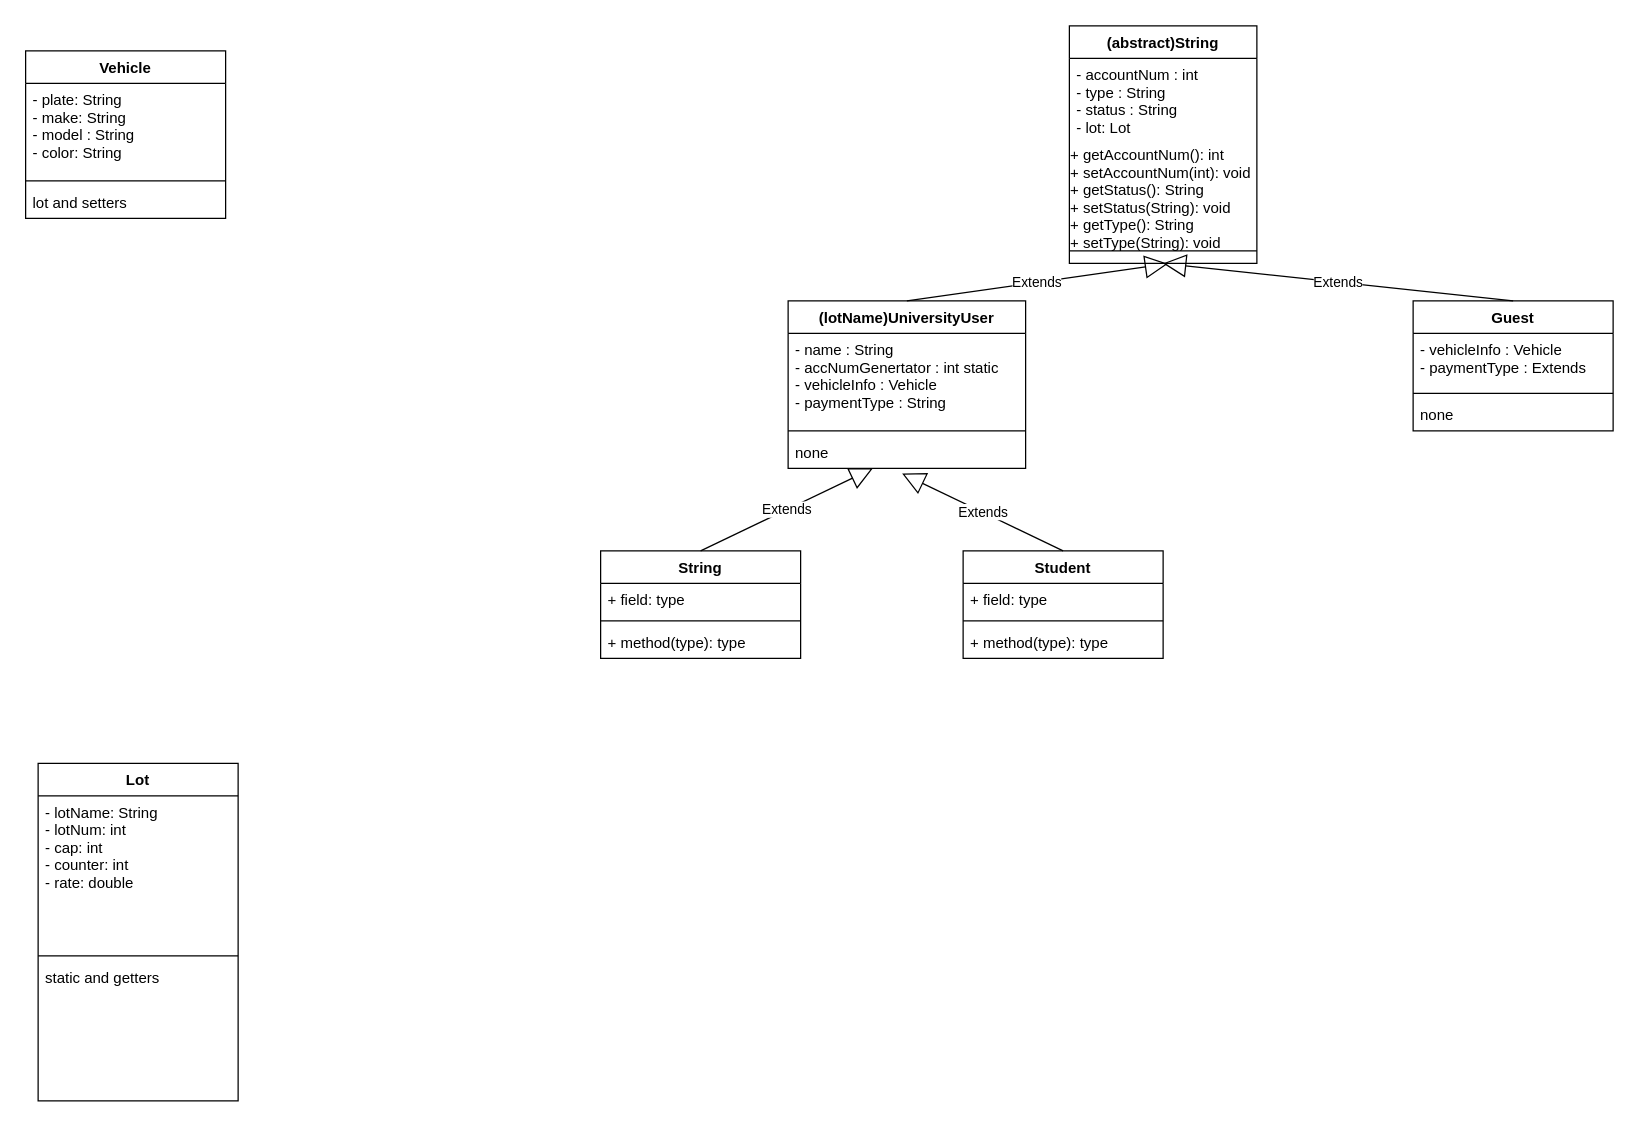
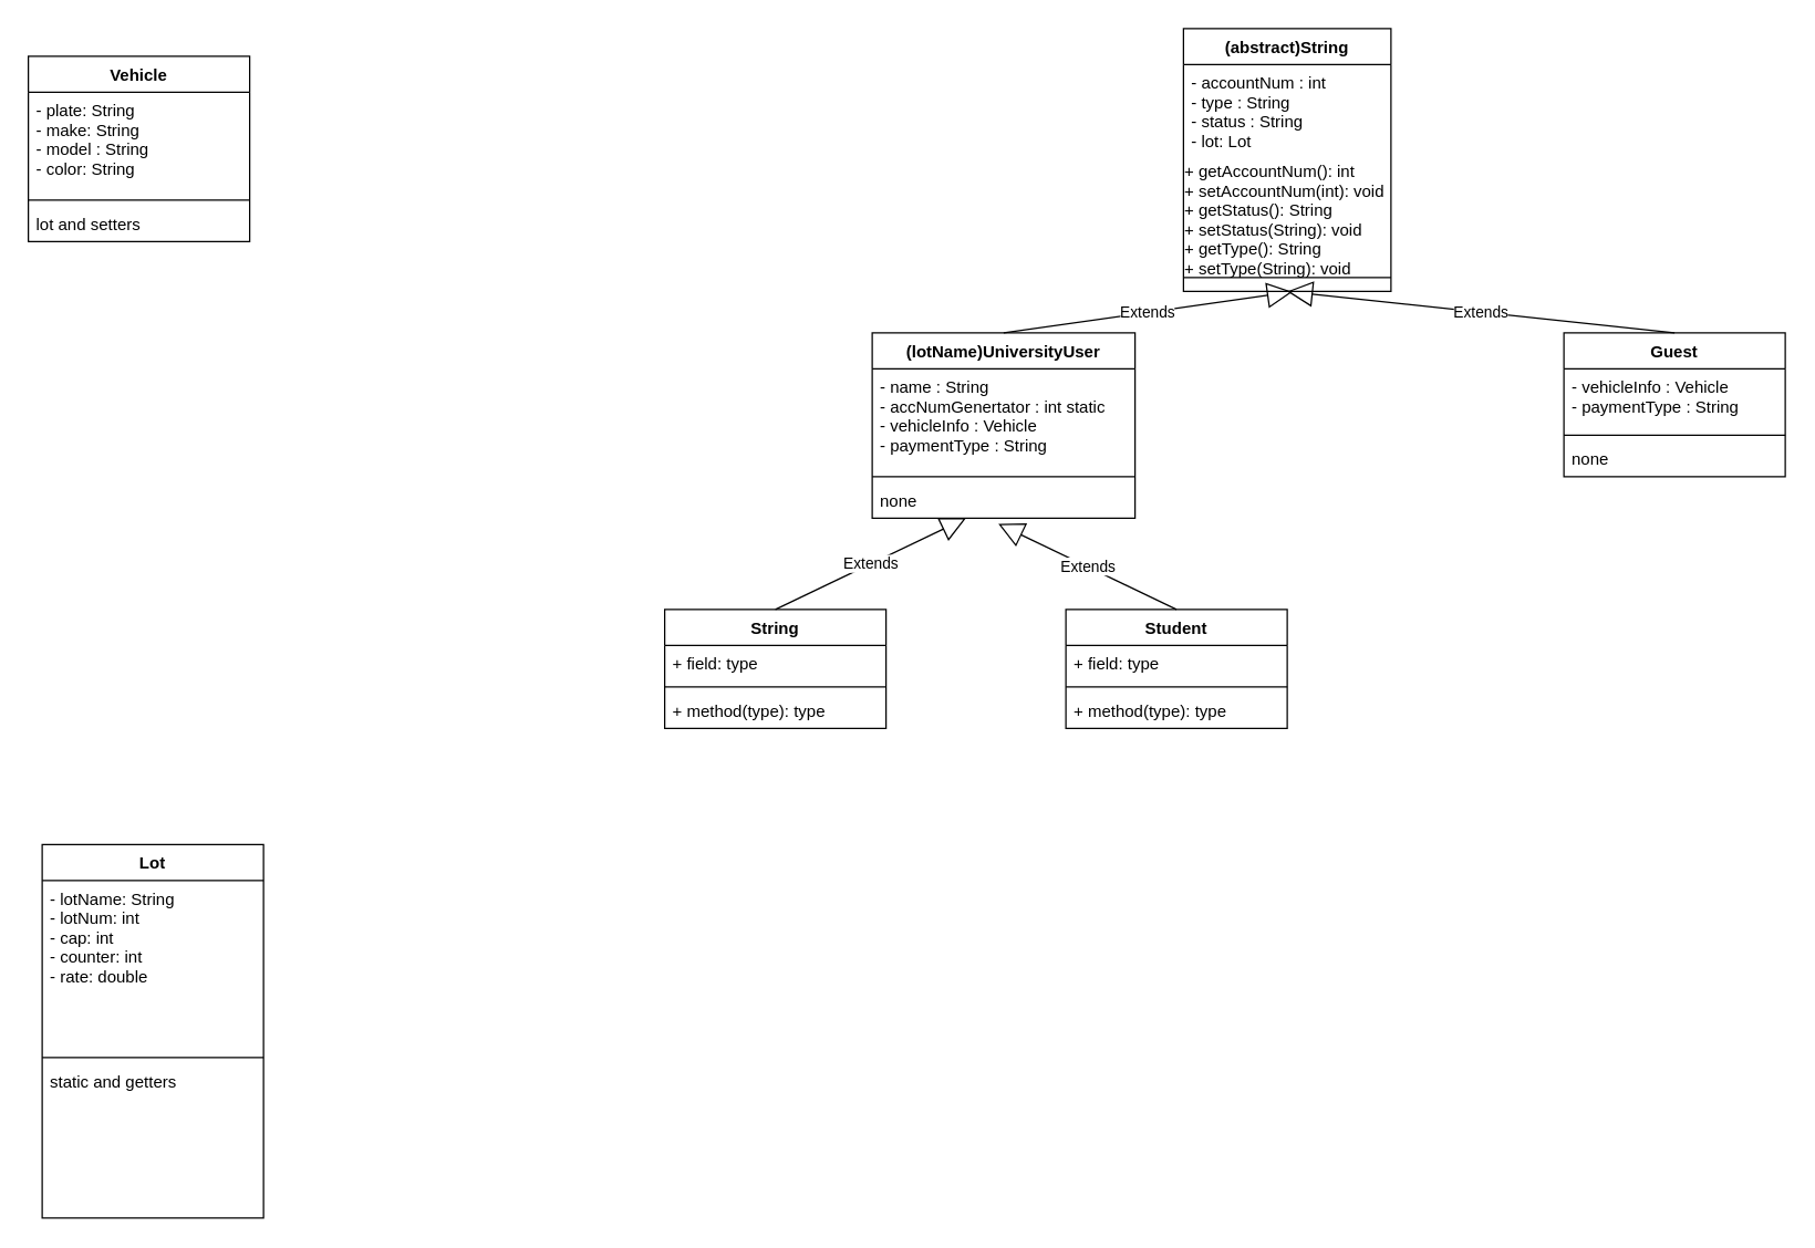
  <mxCell id="0" />
  <mxCell id="1" parent="0" />
  <mxCell id="2" value="(abstract)String&#10;" style="swimlane;fontStyle=1;align=center;verticalAlign=top;childLayout=stackLayout;horizontal=1;startSize=26;horizontalStack=0;resizeParent=1;resizeParentMax=0;resizeLast=0;collapsible=1;marginBottom=0;" vertex="1" parent="1"><mxGeometry x="855" y="20" width="150" height="190" as="geometry" /></mxCell>
  <mxCell id="3" value="- accountNum : int&#10;- type : String&#10;- status : String&#10;- lot: Lot" style="text;strokeColor=none;fillColor=none;align=left;verticalAlign=top;spacingLeft=4;spacingRight=4;overflow=hidden;rotatable=0;points=[[0,0.5],[1,0.5]];portConstraint=eastwest;" vertex="1" parent="2"><mxGeometry y="26" width="150" height="144" as="geometry" /></mxCell>
  <mxCell id="4" value="" style="line;strokeWidth=1;fillColor=none;align=left;verticalAlign=middle;spacingTop=-1;spacingLeft=3;spacingRight=3;rotatable=0;labelPosition=right;points=[];portConstraint=eastwest;" vertex="1" parent="2"><mxGeometry y="170" width="150" height="20" as="geometry" /></mxCell>
  <mxCell id="5" value="+ getAccountNum(): int&#10;+ setAccountNum(int): void&#10;+ getStatus(): String&#10;+ setStatus(String): void&#10;+ getType(): String&#10;+ setType(String): void" style="text;strokeColor=none;fillColor=none;align=left;verticalAlign=top;spacingLeft=4;spacingRight=4;overflow=hidden;rotatable=0;points=[[0,0.5],[1,0.5]];portConstraint=eastwest;" vertex="1" parent="1"><mxGeometry x="850" y="110" width="160" height="100" as="geometry" /></mxCell>
  <mxCell id="6" value="(lotName)UniversityUser" style="swimlane;fontStyle=1;align=center;verticalAlign=top;childLayout=stackLayout;horizontal=1;startSize=26;horizontalStack=0;resizeParent=1;resizeParentMax=0;resizeLast=0;collapsible=1;marginBottom=0;" vertex="1" parent="1"><mxGeometry x="630" y="240" width="190" height="134" as="geometry" /></mxCell>
  <mxCell id="7" value="- name : String&#10;- accNumGenertator : int static&#10;- vehicleInfo : Vehicle&#10;- paymentType : String" style="text;strokeColor=none;fillColor=none;align=left;verticalAlign=top;spacingLeft=4;spacingRight=4;overflow=hidden;rotatable=0;points=[[0,0.5],[1,0.5]];portConstraint=eastwest;" vertex="1" parent="6"><mxGeometry y="26" width="190" height="74" as="geometry" /></mxCell>
  <mxCell id="8" value="" style="line;strokeWidth=1;fillColor=none;align=left;verticalAlign=middle;spacingTop=-1;spacingLeft=3;spacingRight=3;rotatable=0;labelPosition=right;points=[];portConstraint=eastwest;" vertex="1" parent="6"><mxGeometry y="100" width="190" height="8" as="geometry" /></mxCell>
  <mxCell id="9" value="none" style="text;strokeColor=none;fillColor=none;align=left;verticalAlign=top;spacingLeft=4;spacingRight=4;overflow=hidden;rotatable=0;points=[[0,0.5],[1,0.5]];portConstraint=eastwest;" vertex="1" parent="6"><mxGeometry y="108" width="190" height="26" as="geometry" /></mxCell>
  <mxCell id="10" value="Extends" style="endArrow=block;endSize=16;endFill=0;html=1;rounded=0;entryX=0.524;entryY=1.003;entryDx=0;entryDy=0;entryPerimeter=0;exitX=0.5;exitY=0;exitDx=0;exitDy=0;" edge="1" parent="1" source="6" target="5"><mxGeometry width="160" relative="1" as="geometry"><mxPoint x="850" y="350" as="sourcePoint" /><mxPoint x="1010" y="350" as="targetPoint" /></mxGeometry></mxCell>
  <mxCell id="11" value="String" style="swimlane;fontStyle=1;align=center;verticalAlign=top;childLayout=stackLayout;horizontal=1;startSize=26;horizontalStack=0;resizeParent=1;resizeParentMax=0;resizeLast=0;collapsible=1;marginBottom=0;" vertex="1" parent="1"><mxGeometry x="480" y="440" width="160" height="86" as="geometry" /></mxCell>
  <mxCell id="12" value="+ field: type" style="text;strokeColor=none;fillColor=none;align=left;verticalAlign=top;spacingLeft=4;spacingRight=4;overflow=hidden;rotatable=0;points=[[0,0.5],[1,0.5]];portConstraint=eastwest;" vertex="1" parent="11"><mxGeometry y="26" width="160" height="26" as="geometry" /></mxCell>
  <mxCell id="13" value="" style="line;strokeWidth=1;fillColor=none;align=left;verticalAlign=middle;spacingTop=-1;spacingLeft=3;spacingRight=3;rotatable=0;labelPosition=right;points=[];portConstraint=eastwest;" vertex="1" parent="11"><mxGeometry y="52" width="160" height="8" as="geometry" /></mxCell>
  <mxCell id="14" value="+ method(type): type" style="text;strokeColor=none;fillColor=none;align=left;verticalAlign=top;spacingLeft=4;spacingRight=4;overflow=hidden;rotatable=0;points=[[0,0.5],[1,0.5]];portConstraint=eastwest;" vertex="1" parent="11"><mxGeometry y="60" width="160" height="26" as="geometry" /></mxCell>
  <mxCell id="15" value="Student" style="swimlane;fontStyle=1;align=center;verticalAlign=top;childLayout=stackLayout;horizontal=1;startSize=26;horizontalStack=0;resizeParent=1;resizeParentMax=0;resizeLast=0;collapsible=1;marginBottom=0;" vertex="1" parent="1"><mxGeometry x="770" y="440" width="160" height="86" as="geometry" /></mxCell>
  <mxCell id="16" value="+ field: type" style="text;strokeColor=none;fillColor=none;align=left;verticalAlign=top;spacingLeft=4;spacingRight=4;overflow=hidden;rotatable=0;points=[[0,0.5],[1,0.5]];portConstraint=eastwest;" vertex="1" parent="15"><mxGeometry y="26" width="160" height="26" as="geometry" /></mxCell>
  <mxCell id="17" value="" style="line;strokeWidth=1;fillColor=none;align=left;verticalAlign=middle;spacingTop=-1;spacingLeft=3;spacingRight=3;rotatable=0;labelPosition=right;points=[];portConstraint=eastwest;" vertex="1" parent="15"><mxGeometry y="52" width="160" height="8" as="geometry" /></mxCell>
  <mxCell id="18" value="+ method(type): type" style="text;strokeColor=none;fillColor=none;align=left;verticalAlign=top;spacingLeft=4;spacingRight=4;overflow=hidden;rotatable=0;points=[[0,0.5],[1,0.5]];portConstraint=eastwest;" vertex="1" parent="15"><mxGeometry y="60" width="160" height="26" as="geometry" /></mxCell>
  <mxCell id="19" value="Guest" style="swimlane;fontStyle=1;align=center;verticalAlign=top;childLayout=stackLayout;horizontal=1;startSize=26;horizontalStack=0;resizeParent=1;resizeParentMax=0;resizeLast=0;collapsible=1;marginBottom=0;" vertex="1" parent="1"><mxGeometry x="1130" y="240" width="160" height="104" as="geometry" /></mxCell>
- <mxCell id="20" value="- vehicleInfo : Vehicle&#10;- paymentType : Extends" style="text;strokeColor=none;fillColor=none;align=left;verticalAlign=top;spacingLeft=4;spacingRight=4;overflow=hidden;rotatable=0;points=[[0,0.5],[1,0.5]];portConstraint=eastwest;" vertex="1" parent="19"><mxGeometry y="26" width="160" height="44" as="geometry" /></mxCell>
+ <mxCell id="20" value="- vehicleInfo : Vehicle&#10;- paymentType : String" style="text;strokeColor=none;fillColor=none;align=left;verticalAlign=top;spacingLeft=4;spacingRight=4;overflow=hidden;rotatable=0;points=[[0,0.5],[1,0.5]];portConstraint=eastwest;" vertex="1" parent="19"><mxGeometry y="26" width="160" height="44" as="geometry" /></mxCell>
  <mxCell id="21" value="" style="line;strokeWidth=1;fillColor=none;align=left;verticalAlign=middle;spacingTop=-1;spacingLeft=3;spacingRight=3;rotatable=0;labelPosition=right;points=[];portConstraint=eastwest;" vertex="1" parent="19"><mxGeometry y="70" width="160" height="8" as="geometry" /></mxCell>
  <mxCell id="22" value="none&#10;" style="text;strokeColor=none;fillColor=none;align=left;verticalAlign=top;spacingLeft=4;spacingRight=4;overflow=hidden;rotatable=0;points=[[0,0.5],[1,0.5]];portConstraint=eastwest;" vertex="1" parent="19"><mxGeometry y="78" width="160" height="26" as="geometry" /></mxCell>
  <mxCell id="23" value="Extends" style="endArrow=block;endSize=16;endFill=0;html=1;rounded=0;exitX=0.5;exitY=0;exitDx=0;exitDy=0;" edge="1" parent="1" source="19"><mxGeometry width="160" relative="1" as="geometry"><mxPoint x="870" y="450" as="sourcePoint" /><mxPoint x="930" y="210" as="targetPoint" /></mxGeometry></mxCell>
  <mxCell id="24" value="Extends" style="endArrow=block;endSize=16;endFill=0;html=1;rounded=0;exitX=0.5;exitY=0;exitDx=0;exitDy=0;" edge="1" parent="1" source="11" target="9"><mxGeometry width="160" relative="1" as="geometry"><mxPoint x="480" y="460" as="sourcePoint" /><mxPoint x="640" y="460" as="targetPoint" /></mxGeometry></mxCell>
  <mxCell id="25" value="Extends" style="endArrow=block;endSize=16;endFill=0;html=1;rounded=0;exitX=0.5;exitY=0;exitDx=0;exitDy=0;entryX=0.48;entryY=1.158;entryDx=0;entryDy=0;entryPerimeter=0;" edge="1" parent="1" source="15" target="9"><mxGeometry width="160" relative="1" as="geometry"><mxPoint x="480" y="460" as="sourcePoint" /><mxPoint x="640" y="460" as="targetPoint" /></mxGeometry></mxCell>
  <mxCell id="26" value="Vehicle" style="swimlane;fontStyle=1;align=center;verticalAlign=top;childLayout=stackLayout;horizontal=1;startSize=26;horizontalStack=0;resizeParent=1;resizeParentMax=0;resizeLast=0;collapsible=1;marginBottom=0;" vertex="1" parent="1"><mxGeometry x="20" y="40" width="160" height="134" as="geometry" /></mxCell>
  <mxCell id="27" value="- plate: String&#10;- make: String&#10;- model : String&#10;- color: String" style="text;strokeColor=none;fillColor=none;align=left;verticalAlign=top;spacingLeft=4;spacingRight=4;overflow=hidden;rotatable=0;points=[[0,0.5],[1,0.5]];portConstraint=eastwest;" vertex="1" parent="26"><mxGeometry y="26" width="160" height="74" as="geometry" /></mxCell>
  <mxCell id="28" value="" style="line;strokeWidth=1;fillColor=none;align=left;verticalAlign=middle;spacingTop=-1;spacingLeft=3;spacingRight=3;rotatable=0;labelPosition=right;points=[];portConstraint=eastwest;" vertex="1" parent="26"><mxGeometry y="100" width="160" height="8" as="geometry" /></mxCell>
  <mxCell id="29" value="lot and setters" style="text;strokeColor=none;fillColor=none;align=left;verticalAlign=top;spacingLeft=4;spacingRight=4;overflow=hidden;rotatable=0;points=[[0,0.5],[1,0.5]];portConstraint=eastwest;" vertex="1" parent="26"><mxGeometry y="108" width="160" height="26" as="geometry" /></mxCell>
  <mxCell id="30" value="Lot" style="swimlane;fontStyle=1;align=center;verticalAlign=top;childLayout=stackLayout;horizontal=1;startSize=26;horizontalStack=0;resizeParent=1;resizeParentMax=0;resizeLast=0;collapsible=1;marginBottom=0;" vertex="1" parent="1"><mxGeometry x="30" y="610" width="160" height="270" as="geometry" /></mxCell>
  <mxCell id="31" value="- lotName: String&#10;- lotNum: int&#10;- cap: int&#10;- counter: int &#10;- rate: double" style="text;strokeColor=none;fillColor=none;align=left;verticalAlign=top;spacingLeft=4;spacingRight=4;overflow=hidden;rotatable=0;points=[[0,0.5],[1,0.5]];portConstraint=eastwest;" vertex="1" parent="30"><mxGeometry y="26" width="160" height="124" as="geometry" /></mxCell>
  <mxCell id="32" value="" style="line;strokeWidth=1;fillColor=none;align=left;verticalAlign=middle;spacingTop=-1;spacingLeft=3;spacingRight=3;rotatable=0;labelPosition=right;points=[];portConstraint=eastwest;" vertex="1" parent="30"><mxGeometry y="150" width="160" height="8" as="geometry" /></mxCell>
  <mxCell id="33" value="static and getters&#10;" style="text;strokeColor=none;fillColor=none;align=left;verticalAlign=top;spacingLeft=4;spacingRight=4;overflow=hidden;rotatable=0;points=[[0,0.5],[1,0.5]];portConstraint=eastwest;" vertex="1" parent="30"><mxGeometry y="158" width="160" height="112" as="geometry" /></mxCell>
